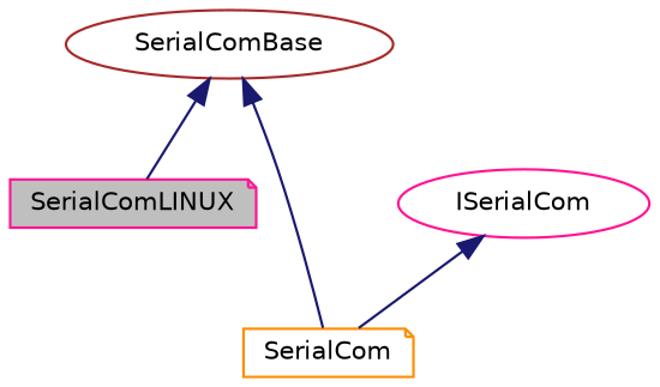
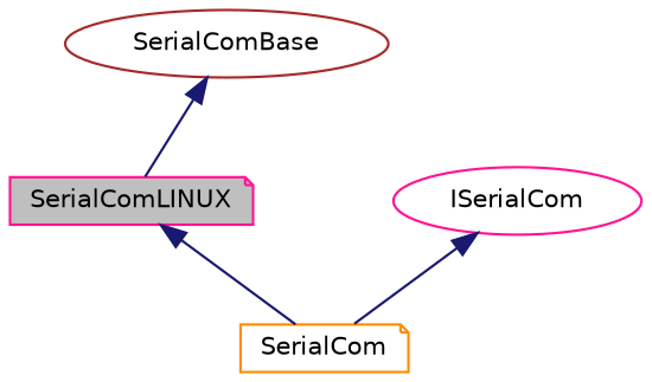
  digraph {
    node [color=deeppink fillcolor=white fontname=Helvetica fontsize=10 shape=note style=filled]
    edge [color=midnightblue dir=back fontname=Helvetica fontsize=10 labelfontname=Helvetica labelfontsize=10 style=solid]
    n1 [fillcolor=grey75 fontcolor=black height=0.2 label=SerialComLINUX width=0.4]
    n2 [color=darkorange height=0.2 label=SerialCom width=0.4]
    n3 [color=brown height=0.2 label=SerialComBase shape=ellipse width=0.4]
    n4 [height=0.2 label=ISerialCom shape=ellipse width=0.4]
-   n3 -> n2
+   n1 -> n2
    n3 -> n1
    n4 -> n2
  }
